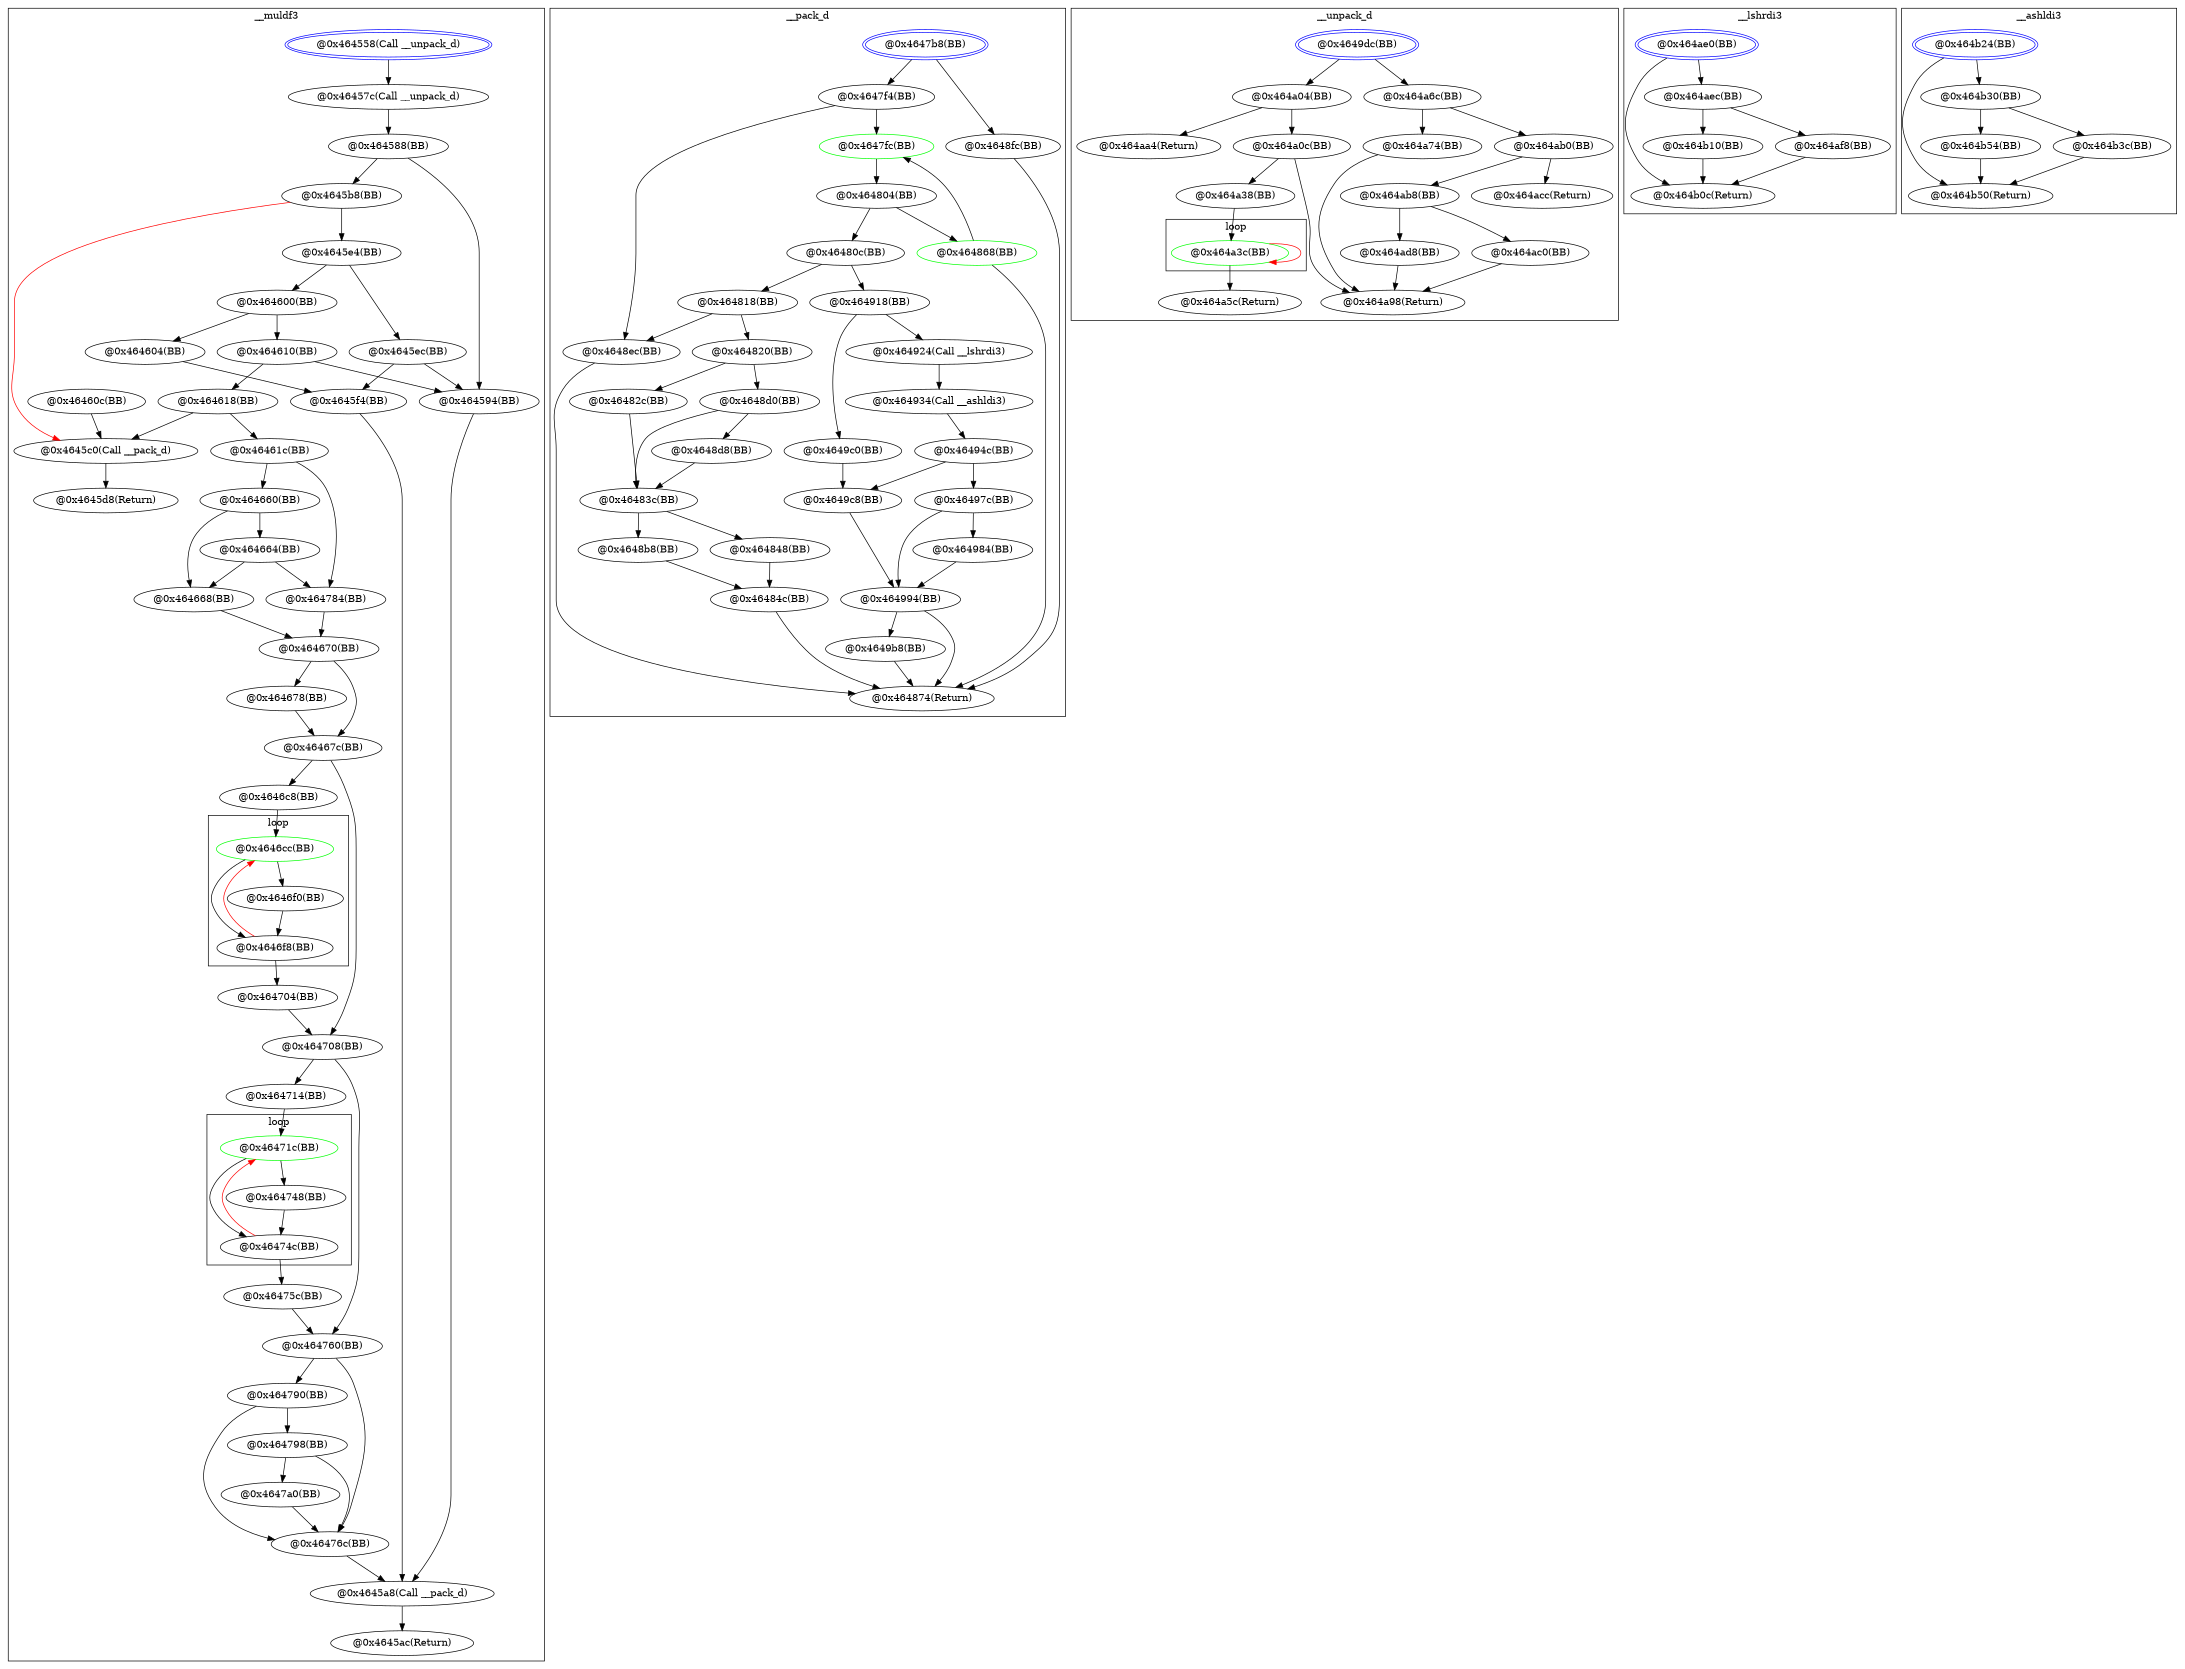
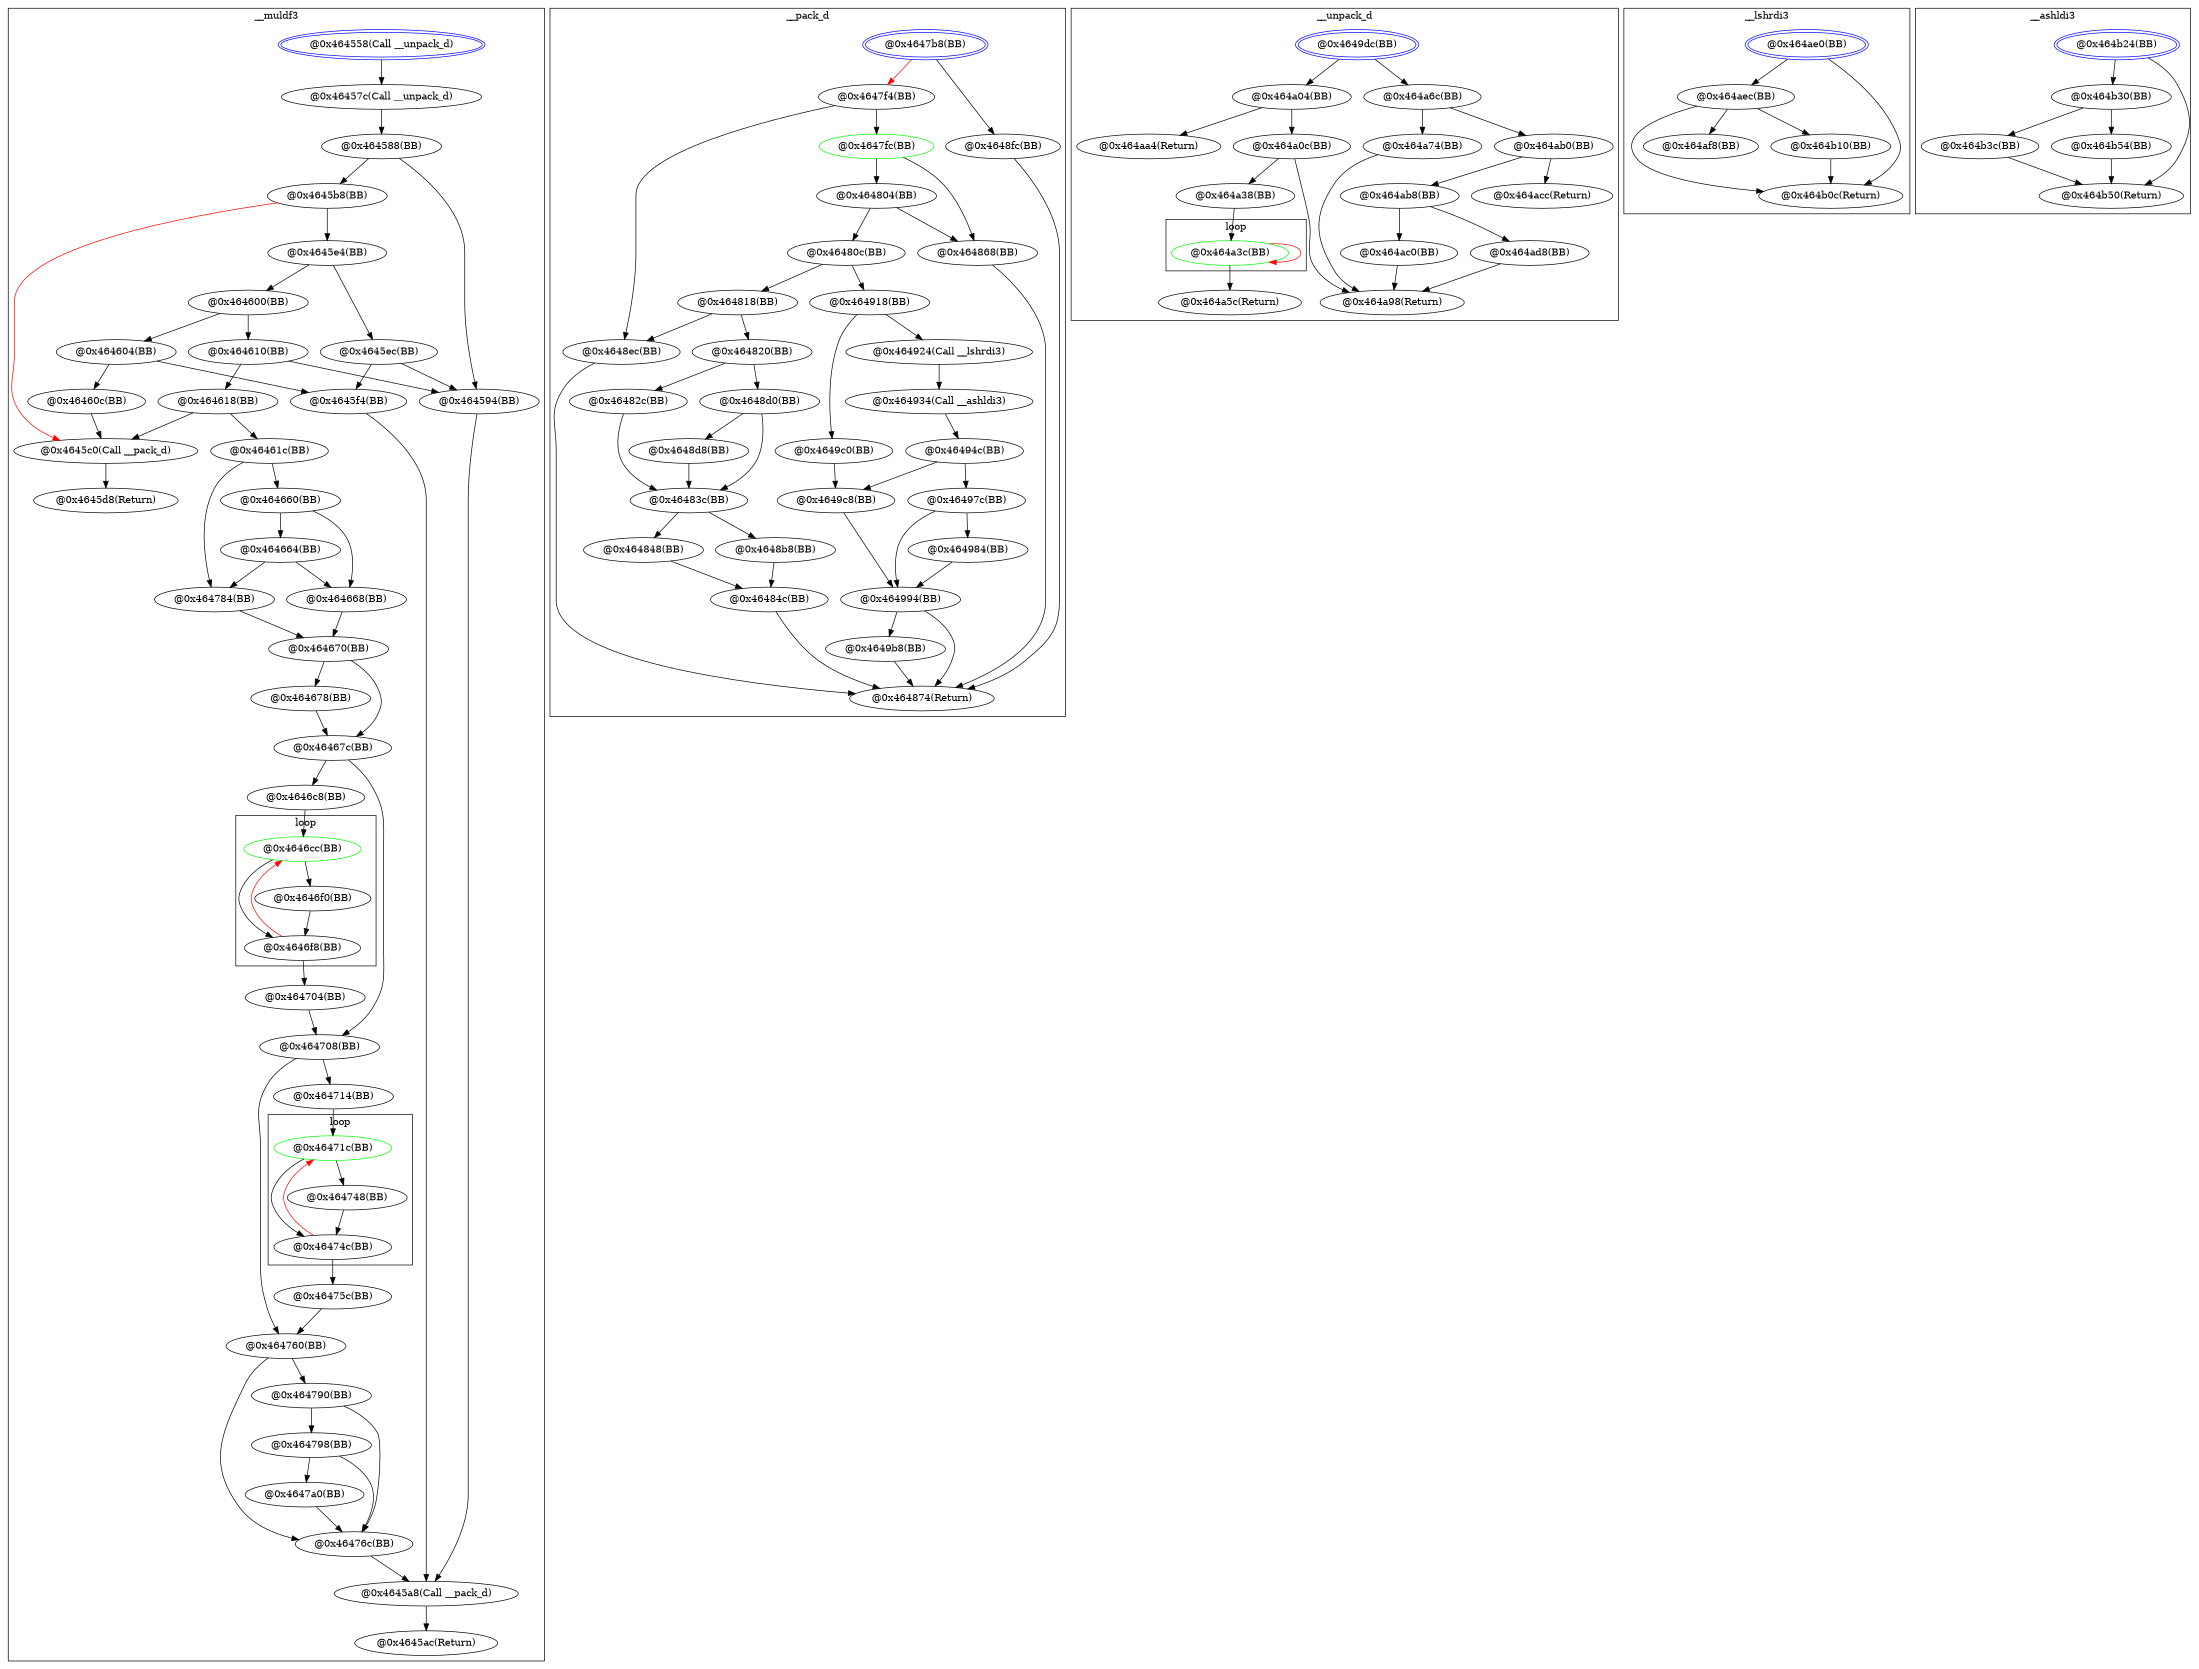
  digraph {
    n1 [color=green label="@0x4646cc(BB)"]
    n2 [label="@0x4646f8(BB)"]
    n3 [label="@0x4646f0(BB)"]
    n4 [color=green label="@0x46471c(BB)"]
    n5 [label="@0x46474c(BB)"]
    n6 [label="@0x464748(BB)"]
    n7 [color=blue label="@0x464558(Call __unpack_d)" peripheries=2]
    n8 [label="@0x46457c(Call __unpack_d)"]
    n9 [label="@0x464588(BB)"]
    n10 [label="@0x464594(BB)"]
    n11 [label="@0x4645a8(Call __pack_d)"]
    n12 [label="@0x4645ac(Return)"]
    n13 [label="@0x4645b8(BB)"]
    n14 [label="@0x4645c0(Call __pack_d)"]
    n15 [label="@0x4645d8(Return)"]
    n16 [label="@0x4645e4(BB)"]
    n17 [label="@0x4645ec(BB)"]
    n18 [label="@0x4645f4(BB)"]
    n19 [label="@0x464600(BB)"]
    n20 [label="@0x464604(BB)"]
    n21 [label="@0x46460c(BB)"]
    n22 [label="@0x464610(BB)"]
    n23 [label="@0x464618(BB)"]
    n24 [label="@0x46461c(BB)"]
    n25 [label="@0x464660(BB)"]
    n26 [label="@0x464664(BB)"]
    n27 [label="@0x464668(BB)"]
    n28 [label="@0x464670(BB)"]
    n29 [label="@0x464678(BB)"]
    n30 [label="@0x46467c(BB)"]
    n31 [label="@0x4646c8(BB)"]
    n32 [label="@0x464704(BB)"]
    n33 [label="@0x464708(BB)"]
    n34 [label="@0x464714(BB)"]
    n35 [label="@0x46475c(BB)"]
    n36 [label="@0x464760(BB)"]
    n37 [label="@0x46476c(BB)"]
    n38 [label="@0x464784(BB)"]
    n39 [label="@0x464790(BB)"]
    n40 [label="@0x464798(BB)"]
    n41 [label="@0x4647a0(BB)"]
    n42 [color=blue label="@0x4647b8(BB)" peripheries=2]
    n43 [label="@0x4647f4(BB)"]
    n44 [color=green label="@0x4647fc(BB)"]
    n45 [label="@0x464804(BB)"]
    n46 [label="@0x46480c(BB)"]
    n47 [label="@0x464818(BB)"]
    n48 [label="@0x464820(BB)"]
    n49 [label="@0x46482c(BB)"]
    n50 [label="@0x46483c(BB)"]
    n51 [label="@0x464848(BB)"]
    n52 [label="@0x46484c(BB)"]
-   n53 [label="@0x464868(BB)" color=green]
+   n53 [label="@0x464868(BB)"]
    n54 [label="@0x464874(Return)"]
    n55 [label="@0x4648b8(BB)"]
    n56 [label="@0x4648d0(BB)"]
    n57 [label="@0x4648d8(BB)"]
    n58 [label="@0x4648ec(BB)"]
    n59 [label="@0x4648fc(BB)"]
    n60 [label="@0x464918(BB)"]
    n61 [label="@0x464924(Call __lshrdi3)"]
    n62 [label="@0x464934(Call __ashldi3)"]
    n63 [label="@0x46494c(BB)"]
    n64 [label="@0x46497c(BB)"]
    n65 [label="@0x464984(BB)"]
    n66 [label="@0x464994(BB)"]
    n67 [label="@0x4649b8(BB)"]
    n68 [label="@0x4649c0(BB)"]
    n69 [label="@0x4649c8(BB)"]
    n70 [color=green label="@0x464a3c(BB)"]
    n71 [color=blue label="@0x4649dc(BB)" peripheries=2]
    n72 [label="@0x464a04(BB)"]
    n73 [label="@0x464a0c(BB)"]
    n74 [label="@0x464a38(BB)"]
    n75 [label="@0x464a5c(Return)"]
    n76 [label="@0x464a6c(BB)"]
    n77 [label="@0x464a74(BB)"]
    n78 [label="@0x464a98(Return)"]
    n79 [label="@0x464aa4(Return)"]
    n80 [label="@0x464ab0(BB)"]
    n81 [label="@0x464ab8(BB)"]
    n82 [label="@0x464ac0(BB)"]
    n83 [label="@0x464acc(Return)"]
    n84 [label="@0x464ad8(BB)"]
    n85 [color=blue label="@0x464ae0(BB)" peripheries=2]
    n86 [label="@0x464aec(BB)"]
    n87 [label="@0x464af8(BB)"]
    n88 [label="@0x464b0c(Return)"]
    n89 [label="@0x464b10(BB)"]
    n90 [color=blue label="@0x464b24(BB)" peripheries=2]
    n91 [label="@0x464b30(BB)"]
    n92 [label="@0x464b3c(BB)"]
    n93 [label="@0x464b50(Return)"]
    n94 [label="@0x464b54(BB)"]
    subgraph cluster_1 {
      label=__muldf3
      n7
      n8
      n9
      n10
      n11
      n12
      n13
      n14
      n15
      n16
      n17
      n18
      n19
      n20
      n21
      n22
      n23
      n24
      n25
      n26
      n27
      n28
      n29
      n30
      n31
      n32
      n33
      n34
      n35
      n36
      n37
      n38
      n39
      n40
      n41
      subgraph cluster_2 {
        label=loop
        n1
        n2
        n3
      }
      subgraph cluster_3 {
        label=loop
        n4
        n5
        n6
      }
    }
    subgraph cluster_4 {
      label=__pack_d
      n42
      n43
      n44
      n45
      n46
      n47
      n48
      n49
      n50
      n51
      n52
      n53
      n54
      n55
      n56
      n57
      n58
      n59
      n60
      n61
      n62
      n63
      n64
      n65
      n66
      n67
      n68
      n69
    }
    subgraph cluster_5 {
      label=__unpack_d
      n71
      n72
      n73
      n74
      n75
      n76
      n77
      n78
      n79
      n80
      n81
      n82
      n83
      n84
      subgraph cluster_6 {
        label=loop
        n70
      }
    }
    subgraph cluster_7 {
      label=__lshrdi3
      n85
      n86
      n87
      n88
      n89
    }
    subgraph cluster_8 {
      label=__ashldi3
      n90
      n91
      n92
      n93
      n94
    }
    n1 -> n2
    n1 -> n3
    n2 -> n1 [color=red]
    n2 -> n32
    n3 -> n2
    n4 -> n5
    n4 -> n6
    n5 -> n4 [color=red]
    n5 -> n35
    n6 -> n5
    n7 -> n8
    n8 -> n9
    n9 -> n10
    n9 -> n13
    n10 -> n11
    n11 -> n12
    n13 -> n14 [color=red]
    n13 -> n16
    n14 -> n15
    n16 -> n17
    n16 -> n19
    n17 -> n10
    n17 -> n18
    n18 -> n11
    n19 -> n20
    n19 -> n22
    n20 -> n18
+   n20 -> n21
    n21 -> n14
    n22 -> n10
    n22 -> n23
    n23 -> n14
    n23 -> n24
    n24 -> n25
    n24 -> n38
    n25 -> n26
    n25 -> n27
    n26 -> n27
    n26 -> n38
    n27 -> n28
    n28 -> n29
    n28 -> n30
    n29 -> n30
    n30 -> n31
    n30 -> n33
    n31 -> n1
    n32 -> n33
    n33 -> n34
    n33 -> n36
    n34 -> n4
    n35 -> n36
    n36 -> n37
    n36 -> n39
    n37 -> n11
    n38 -> n28
    n39 -> n37
    n39 -> n40
    n40 -> n37
    n40 -> n41
    n41 -> n37
-   n42 -> n43
+   n42 -> n43 [color=red]
    n42 -> n59
    n43 -> n44
    n43 -> n58
    n44 -> n45
-   n53 -> n44
+   n44 -> n53
    n45 -> n46
    n45 -> n53
    n46 -> n47
    n46 -> n60
    n47 -> n48
    n47 -> n58
    n48 -> n49
    n48 -> n56
    n49 -> n50
    n50 -> n51
    n50 -> n55
    n51 -> n52
    n52 -> n54
    n53 -> n54
    n55 -> n52
    n56 -> n50
    n56 -> n57
    n57 -> n50
    n58 -> n54
    n59 -> n54
    n60 -> n61
    n60 -> n68
    n61 -> n62
    n62 -> n63
    n63 -> n64
    n63 -> n69
    n64 -> n65
    n64 -> n66
    n65 -> n66
    n66 -> n54
    n66 -> n67
    n67 -> n54
    n68 -> n69
    n69 -> n66
    n70 -> n70 [color=red]
    n70 -> n75
    n71 -> n72
    n71 -> n76
    n72 -> n73
    n72 -> n79
    n73 -> n74
    n73 -> n78
    n74 -> n70
    n76 -> n77
    n76 -> n80
    n77 -> n78
    n80 -> n81
    n80 -> n83
    n81 -> n82
    n81 -> n84
    n82 -> n78
    n84 -> n78
    n85 -> n86
    n85 -> n88
    n86 -> n87
    n86 -> n89
-   n87 -> n88
+   n86 -> n88
    n89 -> n88
    n90 -> n91
    n90 -> n93
    n91 -> n92
    n91 -> n94
    n92 -> n93
    n94 -> n93
  }
